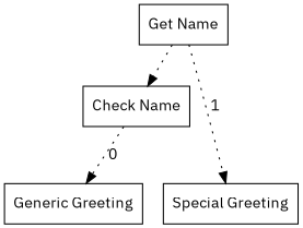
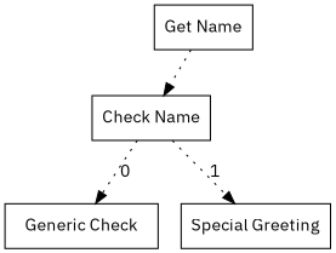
  strict digraph {
    fontname="IBM Plex Sans"
    node [fontname="IBM Plex Sans" shape=box]
    edge [fontname="IBM Plex Sans" style=dotted]
    n1 [label="Get Name" type=salutation]
    n2 [branch=matcher label="Check Name" type=matcher]
    n3 [label="Special Greeting" type=special_greeting]
-   n4 [label="Generic Greeting" type=generic_greeting]
+   n4 [label="Generic Check" type=generic_greeting]
    n1 -> n2
-   n1 -> n3 [label=1 value=1]
+   n2 -> n3 [label=1 value=1]
    n2 -> n4 [label=0 value=2]
  }
